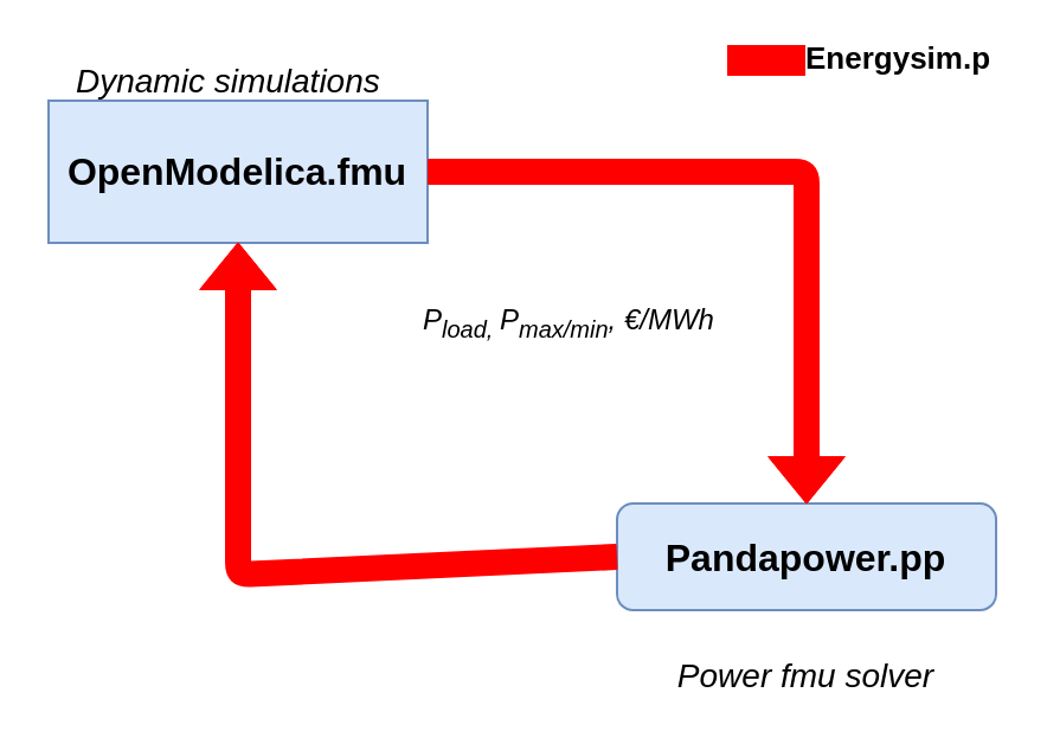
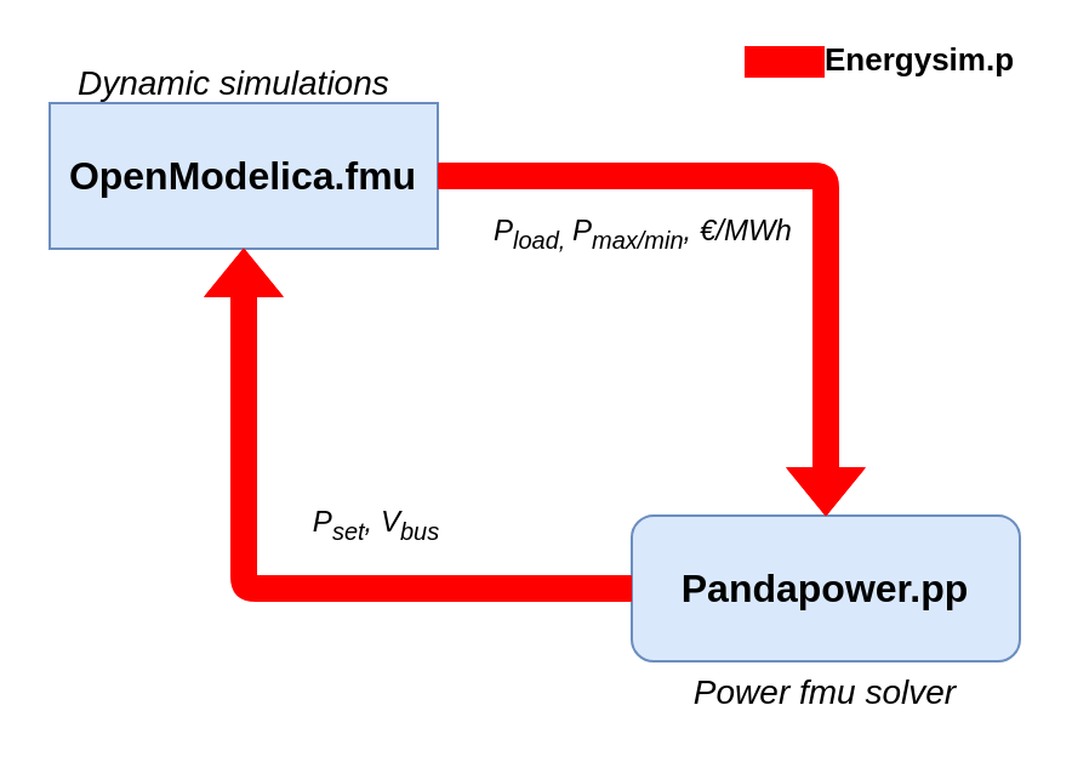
  <mxCell id="0" />
  <mxCell id="1" parent="0" />
- <mxCell id="2" value="&lt;font style=&quot;font-size: 16px&quot;&gt;&lt;b&gt;Pandapower.pp&lt;/b&gt;&lt;/font&gt;" style="rounded=1;whiteSpace=wrap;html=1;fillColor=#dae8fc;strokeColor=#6c8ebf;" vertex="1" parent="1"><mxGeometry x="260" y="212" width="160" height="45" as="geometry" /></mxCell>
+ <mxCell id="2" value="&lt;font style=&quot;font-size: 16px&quot;&gt;&lt;b&gt;Pandapower.pp&lt;/b&gt;&lt;/font&gt;" style="rounded=1;whiteSpace=wrap;html=1;fillColor=#dae8fc;strokeColor=#6c8ebf;" vertex="1" parent="1"><mxGeometry x="260" y="212" width="160" height="60" as="geometry" /></mxCell>
  <mxCell id="3" value="&lt;b&gt;&lt;font style=&quot;font-size: 16px&quot;&gt;OpenModelica.fmu&lt;/font&gt;&lt;/b&gt;" style="whiteSpace=wrap;html=1;fillColor=#dae8fc;strokeColor=#6c8ebf;rounded=0;" vertex="1" parent="1"><mxGeometry x="20" y="42" width="160" height="60" as="geometry" /></mxCell>
  <mxCell id="4" value="" style="shape=flexArrow;endArrow=classic;html=1;exitX=1;exitY=0.5;exitDx=0;exitDy=0;entryX=0.5;entryY=0;entryDx=0;entryDy=0;noLabel=1;fontColor=none;labelBackgroundColor=#FF0000;strokeColor=#FF0000;fillColor=#FF0000;" edge="1" parent="1" source="3" target="2"><mxGeometry width="50" height="50" relative="1" as="geometry"><mxPoint x="200" y="212" as="sourcePoint" /><mxPoint x="250" y="162" as="targetPoint" /><Array as="points"><mxPoint x="340" y="72" /></Array></mxGeometry></mxCell>
  <mxCell id="5" value="" style="shape=flexArrow;endArrow=classic;html=1;exitX=0;exitY=0.5;exitDx=0;exitDy=0;entryX=0.5;entryY=1;entryDx=0;entryDy=0;strokeColor=#FF0000;fillColor=#FF0000;" edge="1" parent="1" source="2" target="3"><mxGeometry width="50" height="50" relative="1" as="geometry"><mxPoint x="200" y="212" as="sourcePoint" /><mxPoint x="250" y="162" as="targetPoint" /><Array as="points"><mxPoint x="100" y="242" /></Array></mxGeometry></mxCell>
  <mxCell id="6" value="&lt;font style=&quot;font-size: 14px&quot;&gt;&lt;i&gt;Dynamic simulations&lt;/i&gt;&lt;/font&gt;" style="text;html=1;strokeColor=none;fillColor=none;align=left;verticalAlign=middle;whiteSpace=wrap;rounded=0;dashed=1;fontSize=20;spacingBottom=3;" vertex="1" parent="1"><mxGeometry x="30" y="22" width="140" height="20" as="geometry" /></mxCell>
  <mxCell id="7" value="&lt;font style=&quot;font-size: 14px&quot;&gt;&lt;i&gt;Power fmu solver&lt;/i&gt;&lt;/font&gt;" style="text;html=1;strokeColor=none;fillColor=none;align=center;verticalAlign=middle;whiteSpace=wrap;rounded=0;dashed=1;fontSize=20;" vertex="1" parent="1"><mxGeometry x="260" y="272" width="160" height="20" as="geometry" /></mxCell>
- <mxCell id="8" value="&lt;font style=&quot;font-size: 12px&quot;&gt;&lt;i&gt;&lt;font style=&quot;font-size: 12px&quot;&gt;P&lt;sub style=&quot;vertical-align: sub&quot;&gt;load, &lt;/sub&gt;P&lt;sub&gt;max/min&lt;/sub&gt;&lt;/font&gt;&lt;font style=&quot;font-size: 12px&quot;&gt;,&amp;nbsp;&lt;span lang=&quot;EN-US&quot; style=&quot;line-height: 115% ; font-family: &amp;#34;calibri&amp;#34; , sans-serif&quot;&gt;&lt;font style=&quot;font-size: 12px&quot;&gt;€/MWh&lt;/font&gt;&lt;/span&gt;&lt;/font&gt;&lt;/i&gt;&lt;/font&gt;" style="text;html=1;strokeColor=none;fillColor=none;align=center;verticalAlign=middle;whiteSpace=wrap;rounded=0;dashed=1;fontSize=20;" vertex="1" parent="1"><mxGeometry x="175" y="122" width="130" height="20" as="geometry" /></mxCell>
+ <mxCell id="8" value="&lt;font style=&quot;font-size: 12px&quot;&gt;&lt;i&gt;&lt;font style=&quot;font-size: 12px&quot;&gt;P&lt;sub style=&quot;vertical-align: sub&quot;&gt;load, &lt;/sub&gt;P&lt;sub&gt;max/min&lt;/sub&gt;&lt;/font&gt;&lt;font style=&quot;font-size: 12px&quot;&gt;,&amp;nbsp;&lt;span lang=&quot;EN-US&quot; style=&quot;line-height: 115% ; font-family: &amp;#34;calibri&amp;#34; , sans-serif&quot;&gt;&lt;font style=&quot;font-size: 12px&quot;&gt;€/MWh&lt;/font&gt;&lt;/span&gt;&lt;/font&gt;&lt;/i&gt;&lt;/font&gt;" style="text;html=1;strokeColor=none;fillColor=none;align=center;verticalAlign=middle;whiteSpace=wrap;rounded=0;dashed=1;fontSize=20;" vertex="1" parent="1"><mxGeometry x="200" y="82" width="130" height="20" as="geometry" /></mxCell>
+ <mxCell id="9" value="&lt;font style=&quot;font-size: 12px&quot;&gt;&lt;i&gt;P&lt;sub&gt;set&lt;/sub&gt;, V&lt;sub&gt;bus&lt;/sub&gt;&lt;/i&gt;&lt;/font&gt;" style="text;html=1;strokeColor=none;fillColor=none;align=center;verticalAlign=middle;whiteSpace=wrap;rounded=0;dashed=1;fontSize=20;" vertex="1" parent="1"><mxGeometry x="100" y="202" width="110" height="20" as="geometry" /></mxCell>
  <mxCell id="10" value="&lt;font style=&quot;font-size: 13px&quot;&gt;&lt;b&gt;Energysim.p&lt;/b&gt;&lt;/font&gt;" style="rounded=0;whiteSpace=wrap;html=1;strokeColor=#FF0000;strokeWidth=3;fontSize=20;fontColor=none;fillColor=#FF0000;labelPosition=right;verticalLabelPosition=middle;align=left;verticalAlign=middle;spacingBottom=9;" vertex="1" parent="1"><mxGeometry x="308" y="20" width="30" height="10" as="geometry" /></mxCell>
